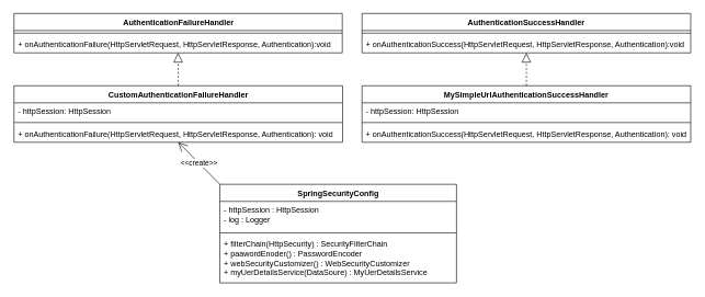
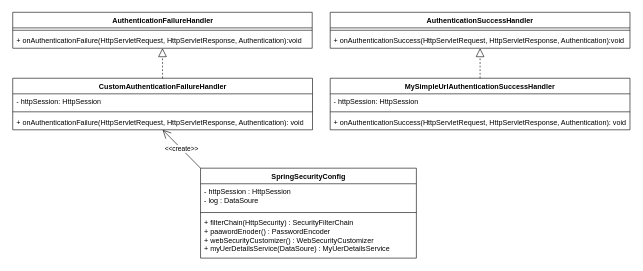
  <mxCell id="0" />
  <mxCell id="1" parent="0" />
  <mxCell id="2" value="SpringSecurityConfig" style="swimlane;fontStyle=1;align=center;verticalAlign=top;childLayout=stackLayout;horizontal=1;startSize=26;horizontalStack=0;resizeParent=1;resizeParentMax=0;resizeLast=0;collapsible=1;marginBottom=0;whiteSpace=wrap;html=1;" vertex="1" parent="1"><mxGeometry x="333.75" y="280" width="360" height="150" as="geometry" /></mxCell>
- <mxCell id="3" value="- httpSession : HttpSession&lt;div&gt;- log : Logger&lt;/div&gt;" style="text;strokeColor=none;fillColor=none;align=left;verticalAlign=top;spacingLeft=4;spacingRight=4;overflow=hidden;rotatable=0;points=[[0,0.5],[1,0.5]];portConstraint=eastwest;whiteSpace=wrap;html=1;" vertex="1" parent="2"><mxGeometry y="26" width="360" height="44" as="geometry" /></mxCell>
+ <mxCell id="3" value="- httpSession : HttpSession&lt;div&gt;- log : DataSoure&lt;/div&gt;" style="text;strokeColor=none;fillColor=none;align=left;verticalAlign=top;spacingLeft=4;spacingRight=4;overflow=hidden;rotatable=0;points=[[0,0.5],[1,0.5]];portConstraint=eastwest;whiteSpace=wrap;html=1;" vertex="1" parent="2"><mxGeometry y="26" width="360" height="44" as="geometry" /></mxCell>
  <mxCell id="4" value="" style="line;strokeWidth=1;fillColor=none;align=left;verticalAlign=middle;spacingTop=-1;spacingLeft=3;spacingRight=3;rotatable=0;labelPosition=right;points=[];portConstraint=eastwest;strokeColor=inherit;" vertex="1" parent="2"><mxGeometry y="70" width="360" height="8" as="geometry" /></mxCell>
  <mxCell id="5" value="+ filterChain(HttpSecurity) : SecurityFilterChain&lt;div&gt;+ paawordEnoder() : PasswordEncoder&lt;/div&gt;&lt;div&gt;+ webSecurityCustomizer() : WebSecurityCustomizer&lt;/div&gt;&lt;div&gt;+ myUerDetailsService(DataSoure) : MyUerDetailsService&lt;/div&gt;" style="text;strokeColor=none;fillColor=none;align=left;verticalAlign=top;spacingLeft=4;spacingRight=4;overflow=hidden;rotatable=0;points=[[0,0.5],[1,0.5]];portConstraint=eastwest;whiteSpace=wrap;html=1;" vertex="1" parent="2"><mxGeometry y="78" width="360" height="72" as="geometry" /></mxCell>
  <mxCell id="6" value="CustomAuthenticationFailureHandler" style="swimlane;fontStyle=1;align=center;verticalAlign=top;childLayout=stackLayout;horizontal=1;startSize=26;horizontalStack=0;resizeParent=1;resizeParentMax=0;resizeLast=0;collapsible=1;marginBottom=0;whiteSpace=wrap;html=1;" vertex="1" parent="1"><mxGeometry x="20.5" y="130" width="500" height="86" as="geometry" /></mxCell>
  <mxCell id="7" value="- httpSession: HttpSession" style="text;strokeColor=none;fillColor=none;align=left;verticalAlign=top;spacingLeft=4;spacingRight=4;overflow=hidden;rotatable=0;points=[[0,0.5],[1,0.5]];portConstraint=eastwest;whiteSpace=wrap;html=1;" vertex="1" parent="6"><mxGeometry y="26" width="500" height="26" as="geometry" /></mxCell>
  <mxCell id="8" value="" style="line;strokeWidth=1;fillColor=none;align=left;verticalAlign=middle;spacingTop=-1;spacingLeft=3;spacingRight=3;rotatable=0;labelPosition=right;points=[];portConstraint=eastwest;strokeColor=inherit;" vertex="1" parent="6"><mxGeometry y="52" width="500" height="8" as="geometry" /></mxCell>
  <mxCell id="9" value="+ onAuthenticationFailure(HttpServletRequest, HttpServletResponse, Authentication): void" style="text;strokeColor=none;fillColor=none;align=left;verticalAlign=top;spacingLeft=4;spacingRight=4;overflow=hidden;rotatable=0;points=[[0,0.5],[1,0.5]];portConstraint=eastwest;whiteSpace=wrap;html=1;" vertex="1" parent="6"><mxGeometry y="60" width="500" height="26" as="geometry" /></mxCell>
  <mxCell id="10" value="AuthenticationFailureHandler" style="swimlane;fontStyle=1;align=center;verticalAlign=top;childLayout=stackLayout;horizontal=1;startSize=26;horizontalStack=0;resizeParent=1;resizeParentMax=0;resizeLast=0;collapsible=1;marginBottom=0;whiteSpace=wrap;html=1;" vertex="1" parent="1"><mxGeometry x="20.5" y="20" width="499.5" height="60" as="geometry" /></mxCell>
  <mxCell id="11" value="" style="line;strokeWidth=1;fillColor=none;align=left;verticalAlign=middle;spacingTop=-1;spacingLeft=3;spacingRight=3;rotatable=0;labelPosition=right;points=[];portConstraint=eastwest;strokeColor=inherit;" vertex="1" parent="10"><mxGeometry y="26" width="499.5" height="8" as="geometry" /></mxCell>
  <mxCell id="12" value="+ onAuthenticationFailure(HttpServletRequest, HttpServletResponse, Authentication):void" style="text;strokeColor=none;fillColor=none;align=left;verticalAlign=top;spacingLeft=4;spacingRight=4;overflow=hidden;rotatable=0;points=[[0,0.5],[1,0.5]];portConstraint=eastwest;whiteSpace=wrap;html=1;" vertex="1" parent="10"><mxGeometry y="34" width="499.5" height="26" as="geometry" /></mxCell>
  <mxCell id="13" value="&amp;lt;&amp;lt;create&amp;gt;&amp;gt;" style="endArrow=open;endSize=12;dashed=0;html=1;rounded=0;exitX=0;exitY=0;exitDx=0;exitDy=0;entryX=0.5;entryY=1;entryDx=0;entryDy=0;" edge="1" parent="1" source="2" target="6"><mxGeometry width="160" relative="1" as="geometry"><mxPoint x="567" y="450" as="sourcePoint" /><mxPoint x="487" y="500" as="targetPoint" /></mxGeometry></mxCell>
  <mxCell id="14" value="" style="endArrow=block;dashed=1;endFill=0;endSize=12;html=1;rounded=0;" edge="1" parent="1" source="6" target="12"><mxGeometry width="160" relative="1" as="geometry"><mxPoint x="747.75" y="400" as="sourcePoint" /><mxPoint x="907.75" y="400" as="targetPoint" /></mxGeometry></mxCell>
  <mxCell id="15" value="MySimpleUrlAuthenticationSuccessHandler" style="swimlane;fontStyle=1;align=center;verticalAlign=top;childLayout=stackLayout;horizontal=1;startSize=26;horizontalStack=0;resizeParent=1;resizeParentMax=0;resizeLast=0;collapsible=1;marginBottom=0;whiteSpace=wrap;html=1;" vertex="1" parent="1"><mxGeometry x="550" y="130" width="500" height="86" as="geometry" /></mxCell>
  <mxCell id="16" value="- httpSession: HttpSession" style="text;strokeColor=none;fillColor=none;align=left;verticalAlign=top;spacingLeft=4;spacingRight=4;overflow=hidden;rotatable=0;points=[[0,0.5],[1,0.5]];portConstraint=eastwest;whiteSpace=wrap;html=1;" vertex="1" parent="15"><mxGeometry y="26" width="500" height="26" as="geometry" /></mxCell>
  <mxCell id="17" value="" style="line;strokeWidth=1;fillColor=none;align=left;verticalAlign=middle;spacingTop=-1;spacingLeft=3;spacingRight=3;rotatable=0;labelPosition=right;points=[];portConstraint=eastwest;strokeColor=inherit;" vertex="1" parent="15"><mxGeometry y="52" width="500" height="8" as="geometry" /></mxCell>
  <mxCell id="18" value="+&amp;nbsp;onAuthenticationSuccess(HttpServletRequest, HttpServletResponse, Authentication): void" style="text;strokeColor=none;fillColor=none;align=left;verticalAlign=top;spacingLeft=4;spacingRight=4;overflow=hidden;rotatable=0;points=[[0,0.5],[1,0.5]];portConstraint=eastwest;whiteSpace=wrap;html=1;" vertex="1" parent="15"><mxGeometry y="60" width="500" height="26" as="geometry" /></mxCell>
  <mxCell id="19" value="AuthenticationSuccessHandler" style="swimlane;fontStyle=1;align=center;verticalAlign=top;childLayout=stackLayout;horizontal=1;startSize=26;horizontalStack=0;resizeParent=1;resizeParentMax=0;resizeLast=0;collapsible=1;marginBottom=0;whiteSpace=wrap;html=1;" vertex="1" parent="1"><mxGeometry x="550" y="20" width="500" height="60" as="geometry" /></mxCell>
  <mxCell id="20" value="" style="line;strokeWidth=1;fillColor=none;align=left;verticalAlign=middle;spacingTop=-1;spacingLeft=3;spacingRight=3;rotatable=0;labelPosition=right;points=[];portConstraint=eastwest;strokeColor=inherit;" vertex="1" parent="19"><mxGeometry y="26" width="500" height="8" as="geometry" /></mxCell>
  <mxCell id="21" value="+ onAuthenticationSuccess(HttpServletRequest, HttpServletResponse, Authentication):void" style="text;strokeColor=none;fillColor=none;align=left;verticalAlign=top;spacingLeft=4;spacingRight=4;overflow=hidden;rotatable=0;points=[[0,0.5],[1,0.5]];portConstraint=eastwest;whiteSpace=wrap;html=1;" vertex="1" parent="19"><mxGeometry y="34" width="500" height="26" as="geometry" /></mxCell>
  <mxCell id="22" value="" style="endArrow=block;dashed=1;endFill=0;endSize=12;html=1;rounded=0;" edge="1" source="15" target="21" parent="1"><mxGeometry width="160" relative="1" as="geometry"><mxPoint x="1277.25" y="400" as="sourcePoint" /><mxPoint x="1437.25" y="400" as="targetPoint" /></mxGeometry></mxCell>
